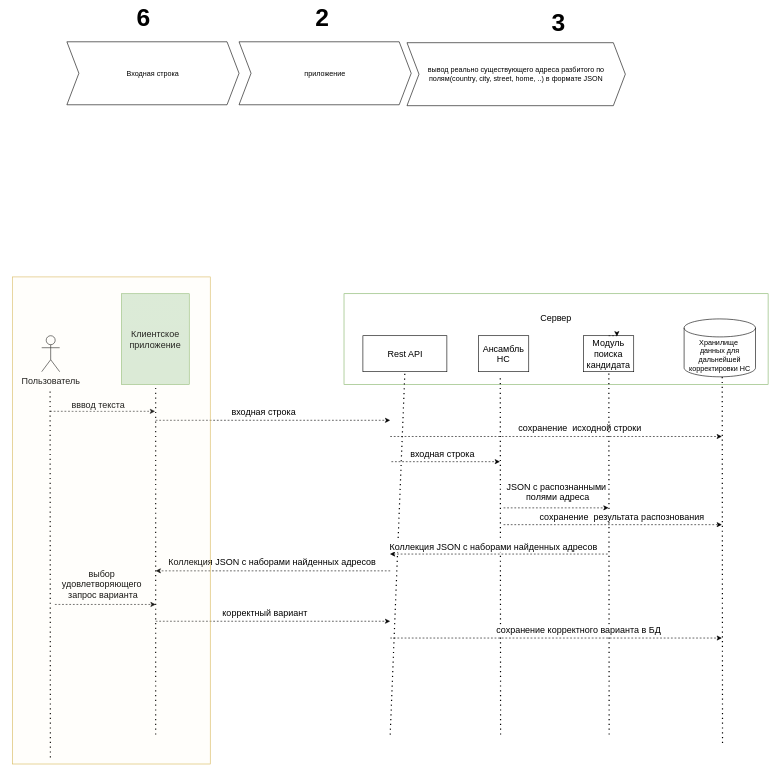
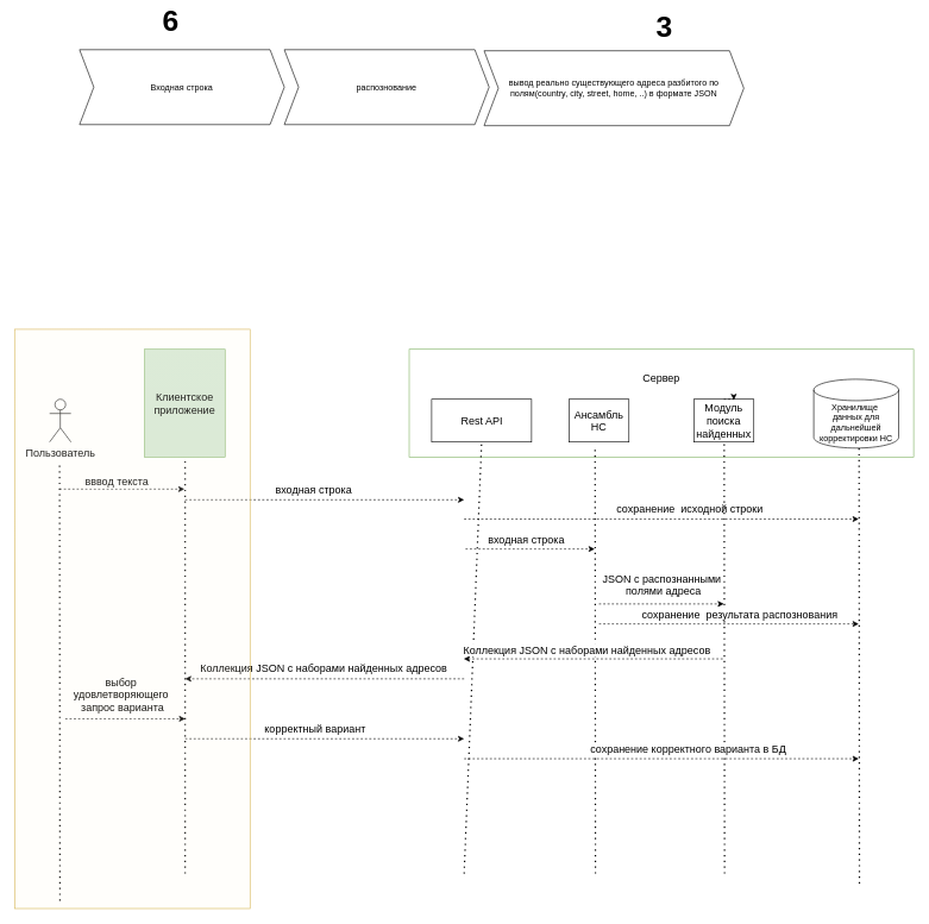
  <mxCell id="0" />
  <mxCell id="1" parent="0" />
  <mxCell id="2" value="Входная строка" style="shape=step;perimeter=stepPerimeter;whiteSpace=wrap;html=1;fixedSize=1;" vertex="1" parent="1"><mxGeometry x="111" y="69" width="287" height="105" as="geometry" /></mxCell>
- <mxCell id="3" value="приложение" style="shape=step;perimeter=stepPerimeter;whiteSpace=wrap;html=1;fixedSize=1;" vertex="1" parent="1"><mxGeometry x="398" y="69" width="287" height="105" as="geometry" /></mxCell>
+ <mxCell id="3" value="распознование" style="shape=step;perimeter=stepPerimeter;whiteSpace=wrap;html=1;fixedSize=1;" vertex="1" parent="1"><mxGeometry x="398" y="69" width="287" height="105" as="geometry" /></mxCell>
  <mxCell id="4" value="вывод реально существующего адреса разбитого по полям(country, city, street, home, ..) в формате JSON" style="shape=step;perimeter=stepPerimeter;whiteSpace=wrap;html=1;fixedSize=1;" vertex="1" parent="1"><mxGeometry x="678" y="70.5" width="364" height="105" as="geometry" /></mxCell>
  <mxCell id="5" value="6" style="text;html=1;align=center;verticalAlign=middle;whiteSpace=wrap;rounded=0;glass=0;shadow=0;strokeWidth=1;fontStyle=1;fontSize=41;" vertex="1" parent="1"><mxGeometry x="219" y="20" width="40" height="20" as="geometry" /></mxCell>
- <mxCell id="6" value="2" style="text;html=1;align=center;verticalAlign=middle;whiteSpace=wrap;rounded=0;glass=0;shadow=0;strokeWidth=1;fontStyle=1;fontSize=41;" vertex="1" parent="1"><mxGeometry x="517" y="20" width="40" height="20" as="geometry" /></mxCell>
  <mxCell id="7" value="3" style="text;html=1;align=center;verticalAlign=middle;whiteSpace=wrap;rounded=0;glass=0;shadow=0;strokeWidth=1;fontStyle=1;fontSize=41;" vertex="1" parent="1"><mxGeometry x="911" y="27" width="40" height="20" as="geometry" /></mxCell>
  <mxCell id="8" value="&lt;div&gt;&lt;span&gt;Сервер&lt;/span&gt;&lt;/div&gt;&lt;div&gt;&lt;span&gt;&lt;br&gt;&lt;/span&gt;&lt;/div&gt;&lt;div&gt;&lt;span&gt;&lt;br&gt;&lt;/span&gt;&lt;/div&gt;&lt;div&gt;&lt;span&gt;&lt;br&gt;&lt;/span&gt;&lt;/div&gt;&lt;div&gt;&lt;span&gt;&lt;br&gt;&lt;/span&gt;&lt;/div&gt;" style="rounded=0;whiteSpace=wrap;html=1;shadow=0;glass=0;strokeWidth=1;fillColor=#ffffff;fontSize=15;strokeColor=#82b366;align=center;" vertex="1" parent="1"><mxGeometry x="573" y="489" width="707" height="151" as="geometry" /></mxCell>
  <mxCell id="9" value="&lt;div&gt;&lt;span&gt;Клиентcкое приложение&lt;/span&gt;&lt;/div&gt;" style="rounded=0;whiteSpace=wrap;html=1;shadow=0;glass=0;strokeWidth=1;fillColor=#d5e8d4;fontSize=15;strokeColor=#82b366;align=center;" vertex="1" parent="1"><mxGeometry x="202" y="489" width="113" height="151" as="geometry" /></mxCell>
  <mxCell id="10" value="Rest API" style="rounded=0;whiteSpace=wrap;html=1;shadow=0;glass=0;strokeWidth=1;fillColor=none;fontSize=15;" vertex="1" parent="1"><mxGeometry x="604.5" y="559" width="140" height="60" as="geometry" /></mxCell>
  <mxCell id="11" value="" style="endArrow=classic;html=1;fontSize=15;exitX=0;exitY=1;exitDx=0;exitDy=0;dashed=1;entryX=1;entryY=0.75;entryDx=0;entryDy=0;" edge="1" parent="1"><mxGeometry width="50" height="50" relative="1" as="geometry"><mxPoint x="650" y="951" as="sourcePoint" /><mxPoint x="259" y="951" as="targetPoint" /></mxGeometry></mxCell>
  <mxCell id="12" value="Коллекция JSON с наборами найденных адресов&amp;nbsp;" style="edgeLabel;html=1;align=center;verticalAlign=middle;resizable=0;points=[];fontSize=15;" vertex="1" connectable="0" parent="11"><mxGeometry x="0.06" y="-4" relative="1" as="geometry"><mxPoint x="11.0" y="-12.05" as="offset" /></mxGeometry></mxCell>
  <mxCell id="13" value="" style="endArrow=classic;html=1;dashed=1;fontSize=15;" edge="1" parent="1"><mxGeometry width="50" height="50" relative="1" as="geometry"><mxPoint x="259" y="700" as="sourcePoint" /><mxPoint x="650" y="700" as="targetPoint" /></mxGeometry></mxCell>
  <mxCell id="14" value="входная строка&amp;nbsp;" style="edgeLabel;html=1;align=center;verticalAlign=middle;resizable=0;points=[];fontSize=15;" vertex="1" connectable="0" parent="13"><mxGeometry x="-0.095" relative="1" as="geometry"><mxPoint x="4" y="-15" as="offset" /></mxGeometry></mxCell>
  <mxCell id="15" value="" style="endArrow=none;dashed=1;html=1;dashPattern=1 3;strokeWidth=2;fontSize=15;" edge="1" parent="1"><mxGeometry width="50" height="50" relative="1" as="geometry"><mxPoint x="259" y="1224" as="sourcePoint" /><mxPoint x="259" y="640" as="targetPoint" /></mxGeometry></mxCell>
  <mxCell id="16" value="" style="endArrow=none;dashed=1;html=1;dashPattern=1 3;strokeWidth=2;fontSize=15;entryX=0.5;entryY=1;entryDx=0;entryDy=0;" edge="1" parent="1" target="10"><mxGeometry width="50" height="50" relative="1" as="geometry"><mxPoint x="650" y="1224" as="sourcePoint" /><mxPoint x="649.5" y="636" as="targetPoint" /></mxGeometry></mxCell>
  <mxCell id="17" value="Ансамбль НС" style="rounded=0;whiteSpace=wrap;html=1;shadow=0;glass=0;strokeWidth=1;fillColor=none;fontSize=15;" vertex="1" parent="1"><mxGeometry x="797" y="559" width="84" height="60" as="geometry" /></mxCell>
  <mxCell id="18" value="" style="endArrow=none;dashed=1;html=1;dashPattern=1 3;strokeWidth=2;fontSize=15;entryX=0.5;entryY=1;entryDx=0;entryDy=0;" edge="1" parent="1"><mxGeometry width="50" height="50" relative="1" as="geometry"><mxPoint x="834" y="1224" as="sourcePoint" /><mxPoint x="833.5" y="627.5" as="targetPoint" /></mxGeometry></mxCell>
  <mxCell id="19" value="" style="endArrow=classic;html=1;dashed=1;fontSize=15;" edge="1" parent="1"><mxGeometry width="50" height="50" relative="1" as="geometry"><mxPoint x="652" y="769" as="sourcePoint" /><mxPoint x="833" y="769" as="targetPoint" /></mxGeometry></mxCell>
  <mxCell id="20" value="входная строка&amp;nbsp;" style="edgeLabel;html=1;align=center;verticalAlign=middle;resizable=0;points=[];fontSize=15;" vertex="1" connectable="0" parent="19"><mxGeometry x="-0.095" relative="1" as="geometry"><mxPoint x="4" y="-15" as="offset" /></mxGeometry></mxCell>
  <mxCell id="21" value="Хранилище&amp;nbsp;&lt;br&gt;данных для дальнейшей корректировки НС" style="shape=cylinder3;whiteSpace=wrap;html=1;boundedLbl=1;backgroundOutline=1;size=15;" vertex="1" parent="1"><mxGeometry x="1140" y="531" width="119" height="96.5" as="geometry" /></mxCell>
  <mxCell id="22" value="" style="endArrow=classic;html=1;dashed=1;fontSize=15;" edge="1" parent="1"><mxGeometry width="50" height="50" relative="1" as="geometry"><mxPoint x="650" y="727" as="sourcePoint" /><mxPoint x="1203" y="727" as="targetPoint" /></mxGeometry></mxCell>
  <mxCell id="23" value="сохранение&amp;nbsp; исходной строки" style="edgeLabel;html=1;align=center;verticalAlign=middle;resizable=0;points=[];fontSize=15;" vertex="1" connectable="0" parent="22"><mxGeometry x="-0.095" relative="1" as="geometry"><mxPoint x="65" y="-15" as="offset" /></mxGeometry></mxCell>
  <mxCell id="24" value="" style="endArrow=none;dashed=1;html=1;dashPattern=1 3;strokeWidth=2;fontSize=15;entryX=0.5;entryY=1;entryDx=0;entryDy=0;" edge="1" parent="1"><mxGeometry width="50" height="50" relative="1" as="geometry"><mxPoint x="1204" y="1238" as="sourcePoint" /><mxPoint x="1203.5" y="627.5" as="targetPoint" /></mxGeometry></mxCell>
- <mxCell id="25" value="Модуль поиска кандидата" style="rounded=0;whiteSpace=wrap;html=1;shadow=0;glass=0;strokeWidth=1;fillColor=none;fontSize=15;" vertex="1" parent="1"><mxGeometry x="972" y="559" width="84" height="60" as="geometry" /></mxCell>
+ <mxCell id="25" value="Модуль поиска найденных" style="rounded=0;whiteSpace=wrap;html=1;shadow=0;glass=0;strokeWidth=1;fillColor=none;fontSize=15;" vertex="1" parent="1"><mxGeometry x="972" y="559" width="84" height="60" as="geometry" /></mxCell>
  <mxCell id="26" value="" style="endArrow=none;dashed=1;html=1;dashPattern=1 3;strokeWidth=2;fontSize=15;entryX=0.5;entryY=1;entryDx=0;entryDy=0;" edge="1" parent="1"><mxGeometry width="50" height="50" relative="1" as="geometry"><mxPoint x="1015" y="1224" as="sourcePoint" /><mxPoint x="1014.5" y="619" as="targetPoint" /></mxGeometry></mxCell>
  <mxCell id="27" value="" style="endArrow=classic;html=1;dashed=1;fontSize=15;" edge="1" parent="1"><mxGeometry width="50" height="50" relative="1" as="geometry"><mxPoint x="839" y="846" as="sourcePoint" /><mxPoint x="1014" y="846" as="targetPoint" /></mxGeometry></mxCell>
  <mxCell id="28" value="JSON с распознанными&lt;br&gt;&amp;nbsp;полями адреса" style="edgeLabel;html=1;align=center;verticalAlign=middle;resizable=0;points=[];fontSize=15;labelBackgroundColor=none;" vertex="1" connectable="0" parent="27"><mxGeometry x="-0.095" relative="1" as="geometry"><mxPoint x="8.5" y="-28" as="offset" /></mxGeometry></mxCell>
  <mxCell id="29" style="edgeStyle=orthogonalEdgeStyle;rounded=0;orthogonalLoop=1;jettySize=auto;html=1;exitX=0.5;exitY=0;exitDx=0;exitDy=0;entryX=0.667;entryY=0.017;entryDx=0;entryDy=0;entryPerimeter=0;dashed=1;fontSize=15;fontColor=#000000;" edge="1" parent="1" source="25" target="25"><mxGeometry relative="1" as="geometry" /></mxCell>
  <mxCell id="30" value="" style="endArrow=classic;html=1;fontSize=15;dashed=1;entryX=1;entryY=0.75;entryDx=0;entryDy=0;" edge="1" parent="1"><mxGeometry width="50" height="50" relative="1" as="geometry"><mxPoint x="1012.5" y="923" as="sourcePoint" /><mxPoint x="649.5" y="923" as="targetPoint" /></mxGeometry></mxCell>
  <mxCell id="31" value="Коллекция JSON с наборами найденных адресов&amp;nbsp;" style="edgeLabel;html=1;align=center;verticalAlign=middle;resizable=0;points=[];fontSize=15;fontColor=#000000;" vertex="1" connectable="0" parent="30"><mxGeometry x="0.35" relative="1" as="geometry"><mxPoint x="56" y="-14" as="offset" /></mxGeometry></mxCell>
  <mxCell id="32" value="" style="endArrow=classic;html=1;dashed=1;fontSize=15;" edge="1" parent="1"><mxGeometry width="50" height="50" relative="1" as="geometry"><mxPoint x="259" y="1035" as="sourcePoint" /><mxPoint x="650" y="1035" as="targetPoint" /></mxGeometry></mxCell>
  <mxCell id="33" value="корректный вариант" style="edgeLabel;html=1;align=center;verticalAlign=middle;resizable=0;points=[];fontSize=15;" vertex="1" connectable="0" parent="32"><mxGeometry x="-0.095" relative="1" as="geometry"><mxPoint x="4" y="-15" as="offset" /></mxGeometry></mxCell>
  <mxCell id="34" value="Пользователь" style="shape=umlActor;verticalLabelPosition=bottom;verticalAlign=top;html=1;rounded=0;shadow=0;glass=0;labelBackgroundColor=none;strokeWidth=1;fillColor=none;fontSize=15;fontColor=#000000;" vertex="1" parent="1"><mxGeometry x="69" y="559" width="30" height="60" as="geometry" /></mxCell>
  <mxCell id="35" value="" style="endArrow=classic;html=1;dashed=1;fontSize=15;fontColor=#000000;" edge="1" parent="1"><mxGeometry width="50" height="50" relative="1" as="geometry"><mxPoint x="83" y="685" as="sourcePoint" /><mxPoint x="258" y="685" as="targetPoint" /><Array as="points"><mxPoint x="181" y="685" /></Array></mxGeometry></mxCell>
  <mxCell id="36" value="вввод текста" style="edgeLabel;html=1;align=center;verticalAlign=middle;resizable=0;points=[];fontSize=15;fontColor=#000000;" vertex="1" connectable="0" parent="35"><mxGeometry x="-0.32" y="1" relative="1" as="geometry"><mxPoint x="20" y="-11" as="offset" /></mxGeometry></mxCell>
  <mxCell id="37" value="" style="endArrow=none;dashed=1;html=1;dashPattern=1 3;strokeWidth=2;fontSize=15;" edge="1" parent="1"><mxGeometry width="50" height="50" relative="1" as="geometry"><mxPoint x="83.5" y="1262" as="sourcePoint" /><mxPoint x="83" y="650" as="targetPoint" /></mxGeometry></mxCell>
  <mxCell id="38" value="" style="endArrow=classic;html=1;dashed=1;fontSize=15;fontColor=#000000;" edge="1" parent="1"><mxGeometry width="50" height="50" relative="1" as="geometry"><mxPoint x="91" y="1007" as="sourcePoint" /><mxPoint x="259" y="1007" as="targetPoint" /><Array as="points"><mxPoint x="182" y="1007" /></Array></mxGeometry></mxCell>
  <mxCell id="39" value="выбор &lt;br&gt;удовлетворяющего&lt;br&gt;&amp;nbsp;запрос варианта" style="edgeLabel;html=1;align=center;verticalAlign=middle;resizable=0;points=[];fontSize=15;fontColor=#000000;labelBackgroundColor=none;" vertex="1" connectable="0" parent="38"><mxGeometry x="-0.32" y="1" relative="1" as="geometry"><mxPoint x="20" y="-34" as="offset" /></mxGeometry></mxCell>
  <mxCell id="40" value="" style="endArrow=classic;html=1;dashed=1;fontSize=15;" edge="1" parent="1"><mxGeometry width="50" height="50" relative="1" as="geometry"><mxPoint x="650" y="1063" as="sourcePoint" /><mxPoint x="1203" y="1063" as="targetPoint" /></mxGeometry></mxCell>
  <mxCell id="41" value="сохранение корректного варианта в БД&amp;nbsp;" style="edgeLabel;html=1;align=center;verticalAlign=middle;resizable=0;points=[];fontSize=15;" vertex="1" connectable="0" parent="40"><mxGeometry x="-0.095" relative="1" as="geometry"><mxPoint x="65" y="-15" as="offset" /></mxGeometry></mxCell>
  <mxCell id="42" value="" style="endArrow=classic;html=1;dashed=1;fontSize=15;" edge="1" parent="1"><mxGeometry width="50" height="50" relative="1" as="geometry"><mxPoint x="839" y="874" as="sourcePoint" /><mxPoint x="1203" y="874" as="targetPoint" /></mxGeometry></mxCell>
  <mxCell id="43" value="сохранение&amp;nbsp; результата распознования" style="edgeLabel;html=1;align=center;verticalAlign=middle;resizable=0;points=[];fontSize=15;" vertex="1" connectable="0" parent="42"><mxGeometry x="-0.095" relative="1" as="geometry"><mxPoint x="31" y="-15" as="offset" /></mxGeometry></mxCell>
  <mxCell id="44" value="" style="rounded=0;whiteSpace=wrap;html=1;shadow=0;glass=1;labelBackgroundColor=none;strokeWidth=1;fillColor=#fff2cc;fontSize=15;strokeColor=#d6b656;fillOpacity=9;" vertex="1" parent="1"><mxGeometry x="20" y="461" width="330" height="812" as="geometry" /></mxCell>
